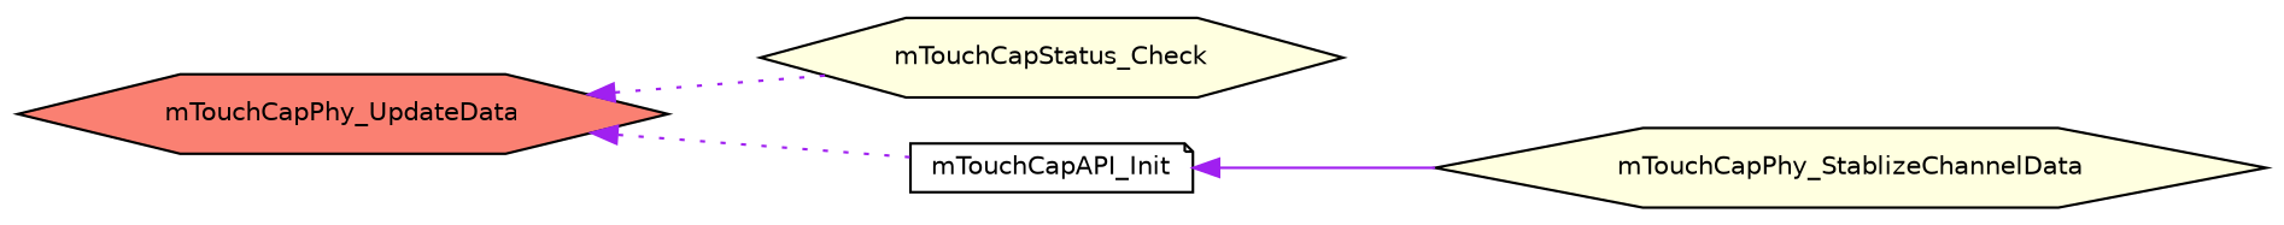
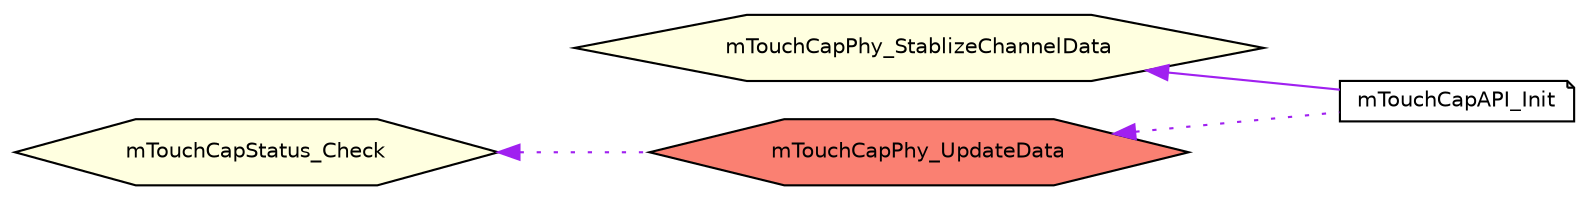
  digraph {
    rankdir=LR
    node [color=black fillcolor=lightyellow fontname=Helvetica fontsize=10 shape=hexagon style=filled]
    edge [color=purple dir=back fontname=Helvetica fontsize=10 labelfontname=Helvetica labelfontsize=10 style=dotted]
    n1 [fillcolor=salmon fontcolor=black height=0.2 label=mTouchCapPhy_UpdateData width=0.4]
    n2 [height=0.2 label=mTouchCapStatus_Check width=0.4]
    n3 [fillcolor=white height=0.2 label=mTouchCapAPI_Init shape=note width=0.4]
    n4 [height=0.2 label=mTouchCapPhy_StablizeChannelData width=0.4]
-   n1 -> n2
+   n2 -> n1
    n1 -> n3
-   n3 -> n4 [style=solid]
+   n4 -> n3 [style=solid]
  }
